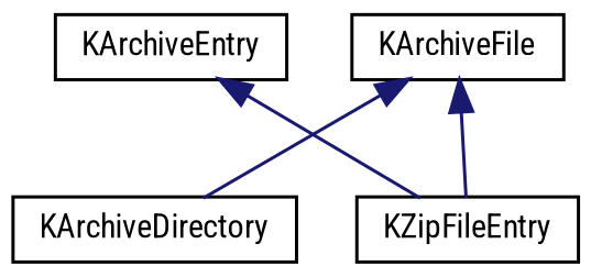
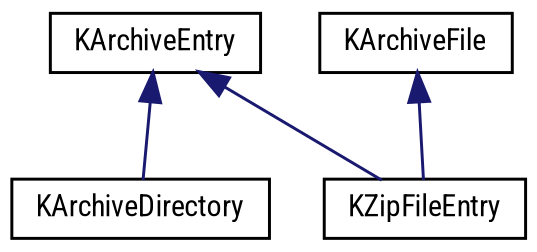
  digraph {
    fontname="Roboto Condensed"
    rankdir=TB
    node [color=black fillcolor=white fontname="Roboto Condensed" fontsize=10 shape=record style=filled]
    edge [color=midnightblue dir=back fontname="Roboto Condensed" fontsize=10 labelfontname=Helvetica labelfontsize=10 style=solid]
    n1 [height=0.2 label=KArchiveEntry width=0.4]
    n2 [height=0.2 label=KArchiveDirectory width=0.4]
    n3 [height=0.2 label=KZipFileEntry width=0.4]
    n4 [height=0.2 label=KArchiveFile width=0.4]
-   n4 -> n2
+   n1 -> n2
    n1 -> n3
    n4 -> n3
  }
